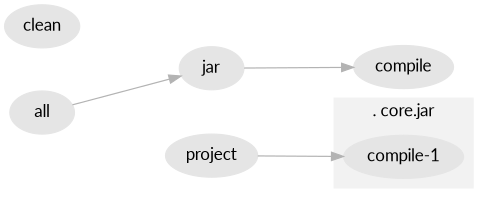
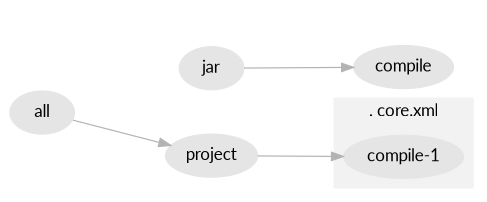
  digraph {
    fontname=Lato
    nodesep=0.5
    rankdir=LR
    ranksep=1.0
    node [color=grey90 fontname=Lato style=filled]
    edge [color=grey70 fontname=Lato]
    n1 [label="compile-1"]
    jar
    compile
-   clean
    all
    project
    subgraph cluster_1 {
      color=grey95
-     label=". core.jar"
+     label=". core.xml"
      style=filled
      n1
    }
    jar -> compile
-   all -> jar
+   all -> project
    project -> n1
  }
